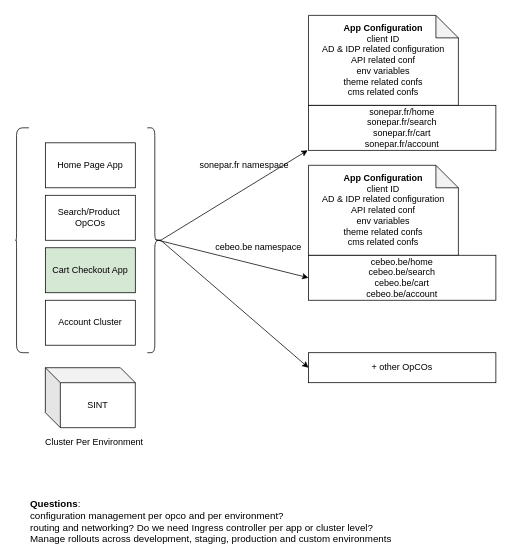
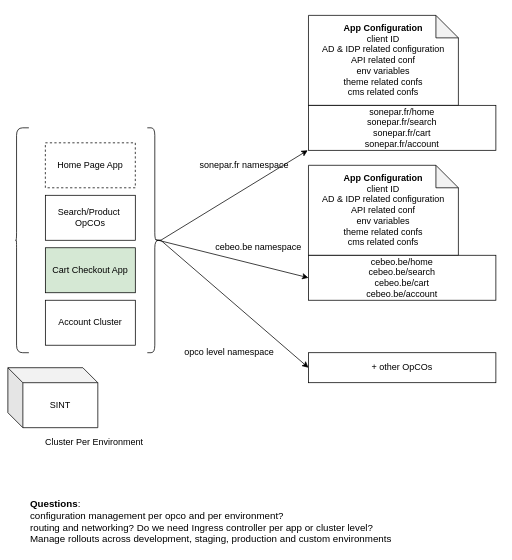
  <mxCell id="0" />
  <mxCell id="1" parent="0" />
- <mxCell id="2" value="Home Page App" style="rounded=0;whiteSpace=wrap;html=1;" vertex="1" parent="1"><mxGeometry x="60" y="190" width="120" height="60" as="geometry" /></mxCell>
+ <mxCell id="2" value="Home Page App" style="rounded=0;whiteSpace=wrap;html=1;dashed=1;" vertex="1" parent="1"><mxGeometry x="60" y="190" width="120" height="60" as="geometry" /></mxCell>
  <mxCell id="3" value="Search/Product&amp;nbsp; OpCOs" style="rounded=0;whiteSpace=wrap;html=1;" vertex="1" parent="1"><mxGeometry x="60" y="260" width="120" height="60" as="geometry" /></mxCell>
  <mxCell id="4" value="Cart Checkout App" style="rounded=0;whiteSpace=wrap;html=1;fillColor=#d5e8d4;" vertex="1" parent="1"><mxGeometry x="60" y="330" width="120" height="60" as="geometry" /></mxCell>
  <mxCell id="5" value="Account Cluster" style="rounded=0;whiteSpace=wrap;html=1;" vertex="1" parent="1"><mxGeometry x="60" y="400" width="120" height="60" as="geometry" /></mxCell>
  <mxCell id="6" value="sonepar.fr/home&lt;br&gt;sonepar.fr/search&lt;br&gt;sonepar.fr/cart&lt;br&gt;sonepar.fr/account" style="rounded=0;whiteSpace=wrap;html=1;" vertex="1" parent="1"><mxGeometry x="411" y="140" width="250" height="60" as="geometry" /></mxCell>
  <mxCell id="7" value="+ other OpCOs" style="rounded=0;whiteSpace=wrap;html=1;" vertex="1" parent="1"><mxGeometry x="411" y="470" width="250" height="40" as="geometry" /></mxCell>
  <mxCell id="8" value="" style="shape=curlyBracket;whiteSpace=wrap;html=1;rounded=1;rotation=-180;" vertex="1" parent="1"><mxGeometry x="196" y="170" width="20" height="300" as="geometry" /></mxCell>
  <mxCell id="9" value="cebeo.be/home&lt;br&gt;cebeo.be/search&lt;br&gt;cebeo.be/cart&lt;br&gt;cebeo.be/account" style="rounded=0;whiteSpace=wrap;html=1;" vertex="1" parent="1"><mxGeometry x="411" y="340" width="250" height="60" as="geometry" /></mxCell>
  <mxCell id="10" value="" style="endArrow=classic;html=1;exitX=0.1;exitY=0.5;exitDx=0;exitDy=0;exitPerimeter=0;" edge="1" parent="1" source="8"><mxGeometry width="50" height="50" relative="1" as="geometry"><mxPoint x="320" y="340" as="sourcePoint" /><mxPoint x="410" y="200" as="targetPoint" /></mxGeometry></mxCell>
  <mxCell id="11" value="" style="endArrow=classic;html=1;exitX=0.45;exitY=0.503;exitDx=0;exitDy=0;exitPerimeter=0;entryX=0;entryY=0.5;entryDx=0;entryDy=0;" edge="1" parent="1" source="8" target="9"><mxGeometry width="50" height="50" relative="1" as="geometry"><mxPoint x="320" y="340" as="sourcePoint" /><mxPoint x="410" y="310" as="targetPoint" /></mxGeometry></mxCell>
  <mxCell id="12" value="" style="endArrow=classic;html=1;entryX=0;entryY=0.5;entryDx=0;entryDy=0;exitX=0.1;exitY=0.5;exitDx=0;exitDy=0;exitPerimeter=0;" edge="1" parent="1" source="8" target="7"><mxGeometry width="50" height="50" relative="1" as="geometry"><mxPoint x="320" y="340" as="sourcePoint" /><mxPoint x="370" y="290" as="targetPoint" /></mxGeometry></mxCell>
  <mxCell id="13" value="&lt;b&gt;App Configuration&lt;/b&gt;&lt;br&gt;client ID&lt;br&gt;AD &amp;amp; IDP related configuration&lt;br&gt;API related conf&lt;br&gt;env variables&lt;br&gt;theme related confs&lt;br&gt;cms related confs" style="shape=note;whiteSpace=wrap;html=1;backgroundOutline=1;darkOpacity=0.05;" vertex="1" parent="1"><mxGeometry x="411" width="200" height="120" as="geometry" y="20" /></mxCell>
- <mxCell id="14" value="SINT" style="shape=cube;whiteSpace=wrap;html=1;boundedLbl=1;backgroundOutline=1;darkOpacity=0.05;darkOpacity2=0.1;" vertex="1" parent="1"><mxGeometry x="60" y="490" width="120" height="80" as="geometry" /></mxCell>
+ <mxCell id="14" value="SINT" style="shape=cube;whiteSpace=wrap;html=1;boundedLbl=1;backgroundOutline=1;darkOpacity=0.05;darkOpacity2=0.1;" vertex="1" parent="1"><mxGeometry x="10" y="490" width="120" height="80" as="geometry" /></mxCell>
  <mxCell id="15" value="Cluster Per Environment" style="text;html=1;resizable=0;autosize=1;align=center;verticalAlign=middle;points=[];fillColor=none;strokeColor=none;rounded=0;" vertex="1" parent="1"><mxGeometry x="50" y="580" width="150" height="20" as="geometry" /></mxCell>
  <mxCell id="16" value="sonepar.fr namespace" style="text;html=1;align=center;verticalAlign=middle;resizable=0;points=[];autosize=1;" vertex="1" parent="1"><mxGeometry x="260" y="210" width="130" height="20" as="geometry" /></mxCell>
  <mxCell id="17" value="cebeo.be namespace" style="text;html=1;align=center;verticalAlign=middle;resizable=0;points=[];autosize=1;" vertex="1" parent="1"><mxGeometry x="279" y="320" width="130" height="20" as="geometry" /></mxCell>
+ <mxCell id="18" value="opco level namespace" style="text;html=1;align=center;verticalAlign=middle;resizable=0;points=[];autosize=1;" vertex="1" parent="1"><mxGeometry x="240" y="460" width="130" height="20" as="geometry" /></mxCell>
  <mxCell id="19" value="&lt;b&gt;App Configuration&lt;/b&gt;&lt;br&gt;client ID&lt;br&gt;AD &amp;amp; IDP related configuration&lt;br&gt;API related conf&lt;br&gt;env variables&lt;br&gt;theme related confs&lt;br&gt;cms related confs" style="shape=note;whiteSpace=wrap;html=1;backgroundOutline=1;darkOpacity=0.05;" vertex="1" parent="1"><mxGeometry x="411" y="220" width="200" height="120" as="geometry" /></mxCell>
  <mxCell id="20" value="" style="shape=curlyBracket;whiteSpace=wrap;html=1;rounded=1;rotation=0;size=0.088;" vertex="1" parent="1"><mxGeometry x="20" y="170" width="18" height="300" as="geometry" /></mxCell>
  <mxCell id="21" value="&lt;font style=&quot;font-size: 13px&quot;&gt;&lt;b&gt;Questions&lt;/b&gt;:&lt;br&gt;configuration management per opco and per environment?&lt;br&gt;routing and networking? Do we need Ingress controller per app or cluster level?&lt;br&gt;Manage rollouts&amp;nbsp;across development, staging, production and custom environments&lt;/font&gt;" style="text;html=1;resizable=0;autosize=1;align=left;verticalAlign=middle;points=[];fillColor=none;strokeColor=none;rounded=0;" vertex="1" parent="1"><mxGeometry x="38" y="665" width="500" height="60" as="geometry" /></mxCell>
